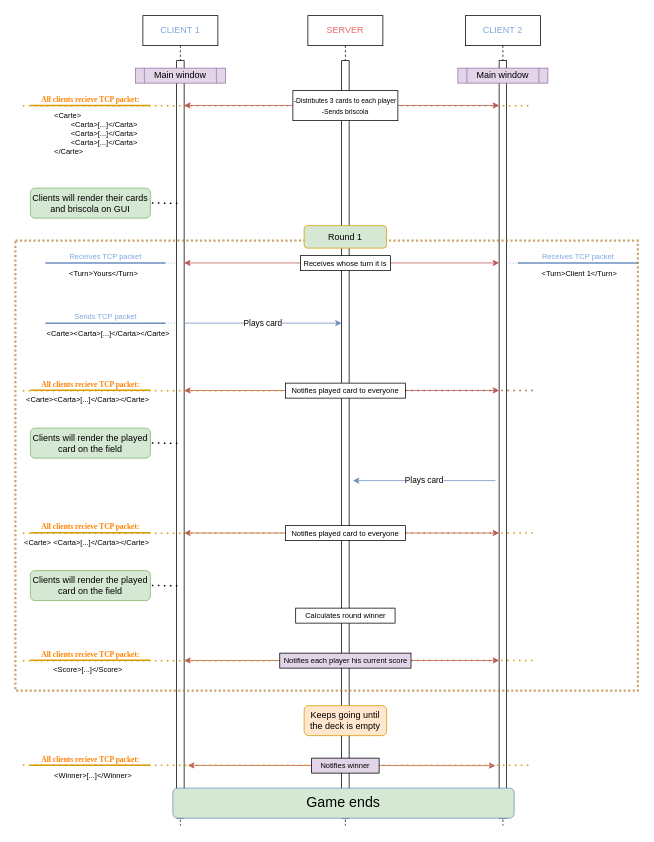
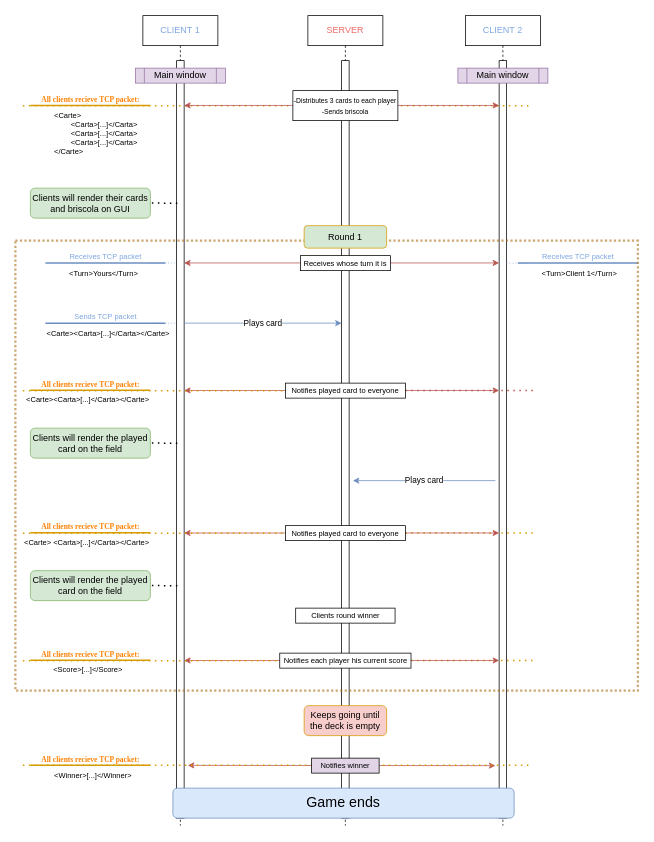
  <mxCell id="0" />
  <mxCell id="1" parent="0" />
  <mxCell id="2" value="&lt;font color=&quot;#7ea6e0&quot;&gt;CLIENT 1&lt;/font&gt;" style="shape=umlLifeline;perimeter=lifelinePerimeter;whiteSpace=wrap;html=1;container=0;dropTarget=0;collapsible=0;recursiveResize=0;outlineConnect=0;portConstraint=eastwest;newEdgeStyle={&quot;edgeStyle&quot;:&quot;elbowEdgeStyle&quot;,&quot;elbow&quot;:&quot;vertical&quot;,&quot;curved&quot;:0,&quot;rounded&quot;:0};" parent="1" vertex="1"><mxGeometry x="190" y="20" width="100" height="1080" as="geometry" /></mxCell>
  <mxCell id="3" value="" style="html=1;points=[];perimeter=orthogonalPerimeter;outlineConnect=0;targetShapes=umlLifeline;portConstraint=eastwest;newEdgeStyle={&quot;edgeStyle&quot;:&quot;elbowEdgeStyle&quot;,&quot;elbow&quot;:&quot;vertical&quot;,&quot;curved&quot;:0,&quot;rounded&quot;:0};" parent="2" vertex="1"><mxGeometry x="45" y="60" width="10" height="1010" as="geometry" /></mxCell>
  <mxCell id="4" value="&lt;font color=&quot;#ea6b66&quot;&gt;SERVER&lt;/font&gt;" style="shape=umlLifeline;perimeter=lifelinePerimeter;whiteSpace=wrap;html=1;container=0;dropTarget=0;collapsible=0;recursiveResize=0;outlineConnect=0;portConstraint=eastwest;newEdgeStyle={&quot;edgeStyle&quot;:&quot;elbowEdgeStyle&quot;,&quot;elbow&quot;:&quot;vertical&quot;,&quot;curved&quot;:0,&quot;rounded&quot;:0};" parent="1" vertex="1"><mxGeometry x="410" y="20" width="100" height="1080" as="geometry" /></mxCell>
  <mxCell id="5" value="" style="html=1;points=[];perimeter=orthogonalPerimeter;outlineConnect=0;targetShapes=umlLifeline;portConstraint=eastwest;newEdgeStyle={&quot;edgeStyle&quot;:&quot;elbowEdgeStyle&quot;,&quot;elbow&quot;:&quot;vertical&quot;,&quot;curved&quot;:0,&quot;rounded&quot;:0};" parent="4" vertex="1"><mxGeometry x="45" y="60" width="10" height="1010" as="geometry" /></mxCell>
  <mxCell id="6" value="Main window" style="shape=process;whiteSpace=wrap;html=1;backgroundOutline=1;fillColor=#e1d5e7;strokeColor=#9673a6;" parent="1" vertex="1"><mxGeometry x="180" y="90" width="120" height="20" as="geometry" /></mxCell>
  <mxCell id="7" value="&lt;font color=&quot;#7ea6e0&quot;&gt;CLIENT 2&lt;/font&gt;" style="shape=umlLifeline;perimeter=lifelinePerimeter;whiteSpace=wrap;html=1;container=0;dropTarget=0;collapsible=0;recursiveResize=0;outlineConnect=0;portConstraint=eastwest;newEdgeStyle={&quot;edgeStyle&quot;:&quot;elbowEdgeStyle&quot;,&quot;elbow&quot;:&quot;vertical&quot;,&quot;curved&quot;:0,&quot;rounded&quot;:0};" vertex="1" parent="1"><mxGeometry x="620" y="20" width="100" height="1080" as="geometry" /></mxCell>
  <mxCell id="8" value="" style="html=1;points=[];perimeter=orthogonalPerimeter;outlineConnect=0;targetShapes=umlLifeline;portConstraint=eastwest;newEdgeStyle={&quot;edgeStyle&quot;:&quot;elbowEdgeStyle&quot;,&quot;elbow&quot;:&quot;vertical&quot;,&quot;curved&quot;:0,&quot;rounded&quot;:0};" vertex="1" parent="7"><mxGeometry x="45" y="60" width="10" height="1010" as="geometry" /></mxCell>
  <mxCell id="9" value="Main window" style="shape=process;whiteSpace=wrap;html=1;backgroundOutline=1;fillColor=#e1d5e7;strokeColor=#9673a6;" vertex="1" parent="1"><mxGeometry x="610" y="90" width="120" height="20" as="geometry" /></mxCell>
  <mxCell id="10" value="" style="endArrow=none;dashed=1;html=1;dashPattern=1 3;strokeWidth=1;rounded=0;fillColor=#dae8fc;strokeColor=#6c8ebf;" edge="1" parent="1"><mxGeometry width="50" height="50" relative="1" as="geometry"><mxPoint x="200" y="350" as="sourcePoint" /><mxPoint x="235" y="349.75" as="targetPoint" /></mxGeometry></mxCell>
  <mxCell id="11" value="&lt;font color=&quot;#7ea6e0&quot;&gt;Receives TCP packet&lt;/font&gt;" style="verticalAlign=bottom;html=1;endArrow=none;edgeStyle=none;labelBackgroundColor=none;fontSize=10;strokeWidth=2;rounded=0;fillColor=#dae8fc;strokeColor=#6c8ebf;" edge="1" parent="1"><mxGeometry relative="1" as="geometry"><mxPoint x="60" y="349.76" as="sourcePoint" /><mxPoint x="220" y="349.76" as="targetPoint" /></mxGeometry></mxCell>
  <mxCell id="12" value="&amp;lt;Turn&amp;gt;Yours&amp;lt;/Turn&amp;gt;" style="resizable=0;html=1;align=left;verticalAlign=top;labelBackgroundColor=none;fontSize=10;" connectable="0" vertex="1" parent="11"><mxGeometry x="-1" relative="1" as="geometry"><mxPoint x="30" y="1" as="offset" /></mxGeometry></mxCell>
  <mxCell id="13" value="" style="endArrow=classic;startArrow=classic;html=1;rounded=0;fillColor=#f8cecc;strokeColor=#b85450;" edge="1" parent="1"><mxGeometry width="50" height="50" relative="1" as="geometry"><mxPoint x="245" y="349.76" as="sourcePoint" /><mxPoint x="665" y="349.76" as="targetPoint" /></mxGeometry></mxCell>
  <mxCell id="14" value="&lt;font style=&quot;font-size: 10px;&quot;&gt;Receives whose turn it is&lt;/font&gt;" style="rounded=0;whiteSpace=wrap;html=1;" vertex="1" parent="1"><mxGeometry x="400" y="340" width="120" height="20" as="geometry" /></mxCell>
  <mxCell id="15" value="" style="endArrow=none;dashed=1;html=1;dashPattern=1 3;strokeWidth=2;rounded=0;fillColor=#ffe6cc;strokeColor=#d79b00;" edge="1" parent="1"><mxGeometry width="50" height="50" relative="1" as="geometry"><mxPoint x="30" y="140" as="sourcePoint" /><mxPoint x="710" y="140" as="targetPoint" /></mxGeometry></mxCell>
  <mxCell id="16" value="&lt;font color=&quot;#ff8000&quot; face=&quot;Verdana&quot;&gt;&lt;b style=&quot;&quot;&gt;All clients recieve TCP packet:&lt;/b&gt;&lt;/font&gt;" style="verticalAlign=bottom;html=1;endArrow=none;edgeStyle=none;labelBackgroundColor=none;fontSize=10;strokeWidth=2;rounded=0;fillColor=#ffe6cc;strokeColor=#d79b00;" edge="1" parent="1"><mxGeometry relative="1" as="geometry"><mxPoint x="40" y="139.83" as="sourcePoint" /><mxPoint x="200" y="139.83" as="targetPoint" /><mxPoint as="offset" /></mxGeometry></mxCell>
  <mxCell id="17" value="&amp;lt;Carte&amp;gt;&lt;br&gt;&lt;span style=&quot;white-space: pre;&quot;&gt;&#09;&lt;/span&gt;&amp;lt;Carta&amp;gt;[...]&amp;lt;/Carta&amp;gt;&lt;br&gt;&lt;span style=&quot;white-space: pre;&quot;&gt;&#09;&lt;/span&gt;&amp;lt;Carta&amp;gt;[...]&amp;lt;/Carta&amp;gt;&lt;br&gt;&lt;span style=&quot;white-space: pre;&quot;&gt;&#09;&lt;/span&gt;&amp;lt;Carta&amp;gt;[...]&amp;lt;/Carta&amp;gt;&lt;br&gt;&amp;lt;/Carte&amp;gt;" style="resizable=0;html=1;align=left;verticalAlign=top;labelBackgroundColor=none;fontSize=10;" connectable="0" vertex="1" parent="16"><mxGeometry x="-1" relative="1" as="geometry"><mxPoint x="30" y="1" as="offset" /></mxGeometry></mxCell>
  <mxCell id="18" value="" style="endArrow=classic;startArrow=classic;html=1;rounded=0;fillColor=#f8cecc;strokeColor=#b85450;" edge="1" parent="1"><mxGeometry width="50" height="50" relative="1" as="geometry"><mxPoint x="245" y="139.76" as="sourcePoint" /><mxPoint x="665" y="139.76" as="targetPoint" /></mxGeometry></mxCell>
  <mxCell id="19" value="&lt;font style=&quot;font-size: 9px;&quot;&gt;-Distributes 3 cards to each player&lt;br&gt;-Sends briscola&lt;br&gt;&lt;/font&gt;" style="rounded=0;whiteSpace=wrap;html=1;" vertex="1" parent="1"><mxGeometry x="390" y="120" width="140" height="40" as="geometry" /></mxCell>
  <mxCell id="20" value="" style="endArrow=none;dashed=1;html=1;dashPattern=1 3;strokeWidth=1;rounded=0;fillColor=#dae8fc;strokeColor=#6c8ebf;" edge="1" parent="1"><mxGeometry width="50" height="50" relative="1" as="geometry"><mxPoint x="675" y="350" as="sourcePoint" /><mxPoint x="700" y="350" as="targetPoint" /></mxGeometry></mxCell>
  <mxCell id="21" value="&lt;font color=&quot;#7ea6e0&quot;&gt;Receives TCP packet&lt;/font&gt;" style="verticalAlign=bottom;html=1;endArrow=none;edgeStyle=none;labelBackgroundColor=none;fontSize=10;strokeWidth=2;rounded=0;fillColor=#dae8fc;strokeColor=#6c8ebf;" edge="1" parent="1"><mxGeometry relative="1" as="geometry"><mxPoint x="690" y="349.8" as="sourcePoint" /><mxPoint x="850" y="349.8" as="targetPoint" /></mxGeometry></mxCell>
  <mxCell id="22" value="&amp;lt;Turn&amp;gt;Client 1&amp;lt;/Turn&amp;gt;" style="resizable=0;html=1;align=left;verticalAlign=top;labelBackgroundColor=none;fontSize=10;" connectable="0" vertex="1" parent="21"><mxGeometry x="-1" relative="1" as="geometry"><mxPoint x="30" y="1" as="offset" /></mxGeometry></mxCell>
  <mxCell id="23" value="" style="endArrow=none;dashed=1;html=1;dashPattern=1 3;strokeWidth=2;rounded=0;" edge="1" parent="1"><mxGeometry width="50" height="50" relative="1" as="geometry"><mxPoint x="170" y="269.71" as="sourcePoint" /><mxPoint x="237.5" y="270.13" as="targetPoint" /></mxGeometry></mxCell>
  <mxCell id="24" value="Plays card" style="endArrow=classic;html=1;rounded=0;fillColor=#dae8fc;strokeColor=#6c8ebf;" edge="1" parent="1"><mxGeometry width="50" height="50" relative="1" as="geometry"><mxPoint x="245" y="430" as="sourcePoint" /><mxPoint x="455" y="430" as="targetPoint" /></mxGeometry></mxCell>
  <mxCell id="25" value="" style="endArrow=none;dashed=1;html=1;dashPattern=1 3;strokeWidth=1;rounded=0;fillColor=#dae8fc;strokeColor=#6c8ebf;" edge="1" parent="1"><mxGeometry width="50" height="50" relative="1" as="geometry"><mxPoint x="200" y="430.25" as="sourcePoint" /><mxPoint x="235" y="430" as="targetPoint" /></mxGeometry></mxCell>
  <mxCell id="26" value="&lt;font color=&quot;#7ea6e0&quot;&gt;Sends TCP packet&lt;/font&gt;" style="verticalAlign=bottom;html=1;endArrow=none;edgeStyle=none;labelBackgroundColor=none;fontSize=10;strokeWidth=2;rounded=0;fillColor=#dae8fc;strokeColor=#6c8ebf;" edge="1" parent="1"><mxGeometry relative="1" as="geometry"><mxPoint x="60" y="430.01" as="sourcePoint" /><mxPoint x="220" y="430.01" as="targetPoint" /></mxGeometry></mxCell>
  <mxCell id="27" value="&amp;lt;Carte&amp;gt;&amp;lt;Carta&amp;gt;[...]&amp;lt;/Carta&amp;gt;&amp;lt;/Carte&amp;gt;" style="resizable=0;html=1;align=left;verticalAlign=top;labelBackgroundColor=none;fontSize=10;" connectable="0" vertex="1" parent="26"><mxGeometry x="-1" relative="1" as="geometry"><mxPoint y="1" as="offset" /></mxGeometry></mxCell>
  <mxCell id="28" value="" style="endArrow=none;dashed=1;html=1;dashPattern=1 3;strokeWidth=2;rounded=0;fillColor=#f8cecc;strokeColor=#b85450;" edge="1" parent="1" source="36"><mxGeometry width="50" height="50" relative="1" as="geometry"><mxPoint x="20" y="519.8" as="sourcePoint" /><mxPoint x="710" y="519.8" as="targetPoint" /></mxGeometry></mxCell>
  <mxCell id="29" value="" style="endArrow=classic;startArrow=classic;html=1;rounded=0;fillColor=#f8cecc;strokeColor=#b85450;" edge="1" parent="1"><mxGeometry width="50" height="50" relative="1" as="geometry"><mxPoint x="245" y="519.8" as="sourcePoint" /><mxPoint x="665" y="519.8" as="targetPoint" /></mxGeometry></mxCell>
  <mxCell id="30" value="" style="endArrow=none;dashed=1;html=1;dashPattern=1 3;strokeWidth=2;rounded=0;fillColor=#ffe6cc;strokeColor=#d79b00;" edge="1" parent="1" target="36"><mxGeometry width="50" height="50" relative="1" as="geometry"><mxPoint x="30" y="520" as="sourcePoint" /><mxPoint x="710" y="519.8" as="targetPoint" /></mxGeometry></mxCell>
  <mxCell id="31" value="&lt;font color=&quot;#ff8000&quot; face=&quot;Verdana&quot;&gt;&lt;b style=&quot;&quot;&gt;All clients recieve TCP packet:&lt;/b&gt;&lt;/font&gt;" style="verticalAlign=bottom;html=1;endArrow=none;edgeStyle=none;labelBackgroundColor=none;fontSize=10;strokeWidth=2;rounded=0;fillColor=#ffe6cc;strokeColor=#d79b00;" edge="1" parent="1"><mxGeometry relative="1" as="geometry"><mxPoint x="40" y="519.63" as="sourcePoint" /><mxPoint x="200" y="519.63" as="targetPoint" /><mxPoint as="offset" /></mxGeometry></mxCell>
  <mxCell id="32" value="&amp;nbsp;&amp;lt;Carte&amp;gt;&amp;lt;Carta&amp;gt;[...]&amp;lt;/Carta&amp;gt;&amp;lt;/Carte&amp;gt;" style="resizable=0;html=1;align=left;verticalAlign=top;labelBackgroundColor=none;fontSize=10;" connectable="0" vertex="1" parent="31"><mxGeometry x="-1" relative="1" as="geometry"><mxPoint x="-10" as="offset" /></mxGeometry></mxCell>
  <mxCell id="33" value="Clients will render their cards and briscola on GUI" style="rounded=1;whiteSpace=wrap;html=1;fillColor=#d5e8d4;strokeColor=#82b366;" vertex="1" parent="1"><mxGeometry x="40" y="250" width="160" height="40" as="geometry" /></mxCell>
  <mxCell id="34" value="" style="endArrow=none;dashed=1;html=1;dashPattern=1 3;strokeWidth=2;rounded=0;" edge="1" parent="1"><mxGeometry width="50" height="50" relative="1" as="geometry"><mxPoint x="170" y="589.71" as="sourcePoint" /><mxPoint x="237.5" y="590.13" as="targetPoint" /></mxGeometry></mxCell>
  <mxCell id="35" value="Clients will render the played&lt;br&gt;card on the field" style="rounded=1;whiteSpace=wrap;html=1;fillColor=#d5e8d4;strokeColor=#82b366;" vertex="1" parent="1"><mxGeometry x="40" y="570" width="160" height="40" as="geometry" /></mxCell>
  <mxCell id="36" value="&lt;font style=&quot;font-size: 10px;&quot;&gt;Notifies played card to everyone&lt;/font&gt;" style="rounded=0;whiteSpace=wrap;html=1;" vertex="1" parent="1"><mxGeometry x="380" y="510" width="160" height="20" as="geometry" /></mxCell>
  <mxCell id="37" value="" style="rounded=0;whiteSpace=wrap;html=1;12;fillColor=none;strokeColor=#A86E18;strokeWidth=3;opacity=60;dashed=1;dashPattern=1 1;" vertex="1" parent="1"><mxGeometry x="20" y="320" width="830" height="600" as="geometry" /></mxCell>
  <mxCell id="38" value="Plays card" style="endArrow=classic;html=1;rounded=0;fillColor=#dae8fc;strokeColor=#6c8ebf;" edge="1" parent="1"><mxGeometry width="50" height="50" relative="1" as="geometry"><mxPoint x="660" y="640" as="sourcePoint" /><mxPoint x="470" y="640" as="targetPoint" /></mxGeometry></mxCell>
  <mxCell id="39" value="" style="endArrow=none;dashed=1;html=1;dashPattern=1 3;strokeWidth=2;rounded=0;fillColor=#ffe6cc;strokeColor=#d79b00;" edge="1" parent="1" source="46"><mxGeometry width="50" height="50" relative="1" as="geometry"><mxPoint x="20" y="709.8" as="sourcePoint" /><mxPoint x="710" y="709.8" as="targetPoint" /></mxGeometry></mxCell>
  <mxCell id="40" value="" style="endArrow=classic;startArrow=classic;html=1;rounded=0;fillColor=#f8cecc;strokeColor=#b85450;" edge="1" parent="1"><mxGeometry width="50" height="50" relative="1" as="geometry"><mxPoint x="245" y="709.8" as="sourcePoint" /><mxPoint x="665" y="709.8" as="targetPoint" /></mxGeometry></mxCell>
  <mxCell id="41" value="" style="endArrow=none;dashed=1;html=1;dashPattern=1 3;strokeWidth=2;rounded=0;fillColor=#ffe6cc;strokeColor=#d79b00;" edge="1" parent="1" target="46"><mxGeometry width="50" height="50" relative="1" as="geometry"><mxPoint x="30" y="710" as="sourcePoint" /><mxPoint x="710" y="709.8" as="targetPoint" /></mxGeometry></mxCell>
  <mxCell id="42" value="&lt;font color=&quot;#ff8000&quot; face=&quot;Verdana&quot;&gt;&lt;b style=&quot;&quot;&gt;All clients recieve TCP packet:&lt;/b&gt;&lt;/font&gt;" style="verticalAlign=bottom;html=1;endArrow=none;edgeStyle=none;labelBackgroundColor=none;fontSize=10;strokeWidth=2;rounded=0;fillColor=#ffe6cc;strokeColor=#d79b00;" edge="1" parent="1"><mxGeometry relative="1" as="geometry"><mxPoint x="40" y="709.63" as="sourcePoint" /><mxPoint x="200" y="709.63" as="targetPoint" /><mxPoint as="offset" /></mxGeometry></mxCell>
  <mxCell id="43" value="&amp;lt;Carte&amp;gt;&#09;&amp;lt;Carta&amp;gt;[...]&amp;lt;/Carta&amp;gt;&amp;lt;/Carte&amp;gt;" style="resizable=0;html=1;align=left;verticalAlign=top;labelBackgroundColor=none;fontSize=10;" connectable="0" vertex="1" parent="42"><mxGeometry x="-1" relative="1" as="geometry"><mxPoint x="-10" as="offset" /></mxGeometry></mxCell>
  <mxCell id="44" value="" style="endArrow=none;dashed=1;html=1;dashPattern=1 3;strokeWidth=2;rounded=0;" edge="1" parent="1"><mxGeometry width="50" height="50" relative="1" as="geometry"><mxPoint x="170" y="779.71" as="sourcePoint" /><mxPoint x="237.5" y="780.13" as="targetPoint" /></mxGeometry></mxCell>
  <mxCell id="45" value="Clients will render the played&lt;br&gt;card on the field" style="rounded=1;whiteSpace=wrap;html=1;fillColor=#d5e8d4;strokeColor=#82b366;" vertex="1" parent="1"><mxGeometry x="40" y="760" width="160" height="40" as="geometry" /></mxCell>
  <mxCell id="46" value="&lt;font style=&quot;font-size: 10px;&quot;&gt;Notifies played card to everyone&lt;/font&gt;" style="rounded=0;whiteSpace=wrap;html=1;" vertex="1" parent="1"><mxGeometry x="380" y="700" width="160" height="20" as="geometry" /></mxCell>
  <mxCell id="47" value="" style="endArrow=none;dashed=1;html=1;dashPattern=1 3;strokeWidth=2;rounded=0;fillColor=#ffe6cc;strokeColor=#d79b00;" edge="1" parent="1" source="52"><mxGeometry width="50" height="50" relative="1" as="geometry"><mxPoint x="20" y="879.8" as="sourcePoint" /><mxPoint x="710" y="879.8" as="targetPoint" /></mxGeometry></mxCell>
  <mxCell id="48" value="" style="endArrow=classic;startArrow=classic;html=1;rounded=0;fillColor=#f8cecc;strokeColor=#b85450;" edge="1" parent="1"><mxGeometry width="50" height="50" relative="1" as="geometry"><mxPoint x="245" y="879.8" as="sourcePoint" /><mxPoint x="665" y="879.8" as="targetPoint" /></mxGeometry></mxCell>
  <mxCell id="49" value="" style="endArrow=none;dashed=1;html=1;dashPattern=1 3;strokeWidth=2;rounded=0;fillColor=#ffe6cc;strokeColor=#d79b00;" edge="1" parent="1" target="52"><mxGeometry width="50" height="50" relative="1" as="geometry"><mxPoint x="30" y="880" as="sourcePoint" /><mxPoint x="710" y="879.8" as="targetPoint" /></mxGeometry></mxCell>
  <mxCell id="50" value="&lt;font color=&quot;#ff8000&quot; face=&quot;Verdana&quot;&gt;&lt;b style=&quot;&quot;&gt;All clients recieve TCP packet:&lt;/b&gt;&lt;/font&gt;" style="verticalAlign=bottom;html=1;endArrow=none;edgeStyle=none;labelBackgroundColor=none;fontSize=10;strokeWidth=2;rounded=0;fillColor=#ffe6cc;strokeColor=#d79b00;" edge="1" parent="1"><mxGeometry relative="1" as="geometry"><mxPoint x="40" y="879.63" as="sourcePoint" /><mxPoint x="200" y="879.63" as="targetPoint" /><mxPoint as="offset" /></mxGeometry></mxCell>
  <mxCell id="51" value="&amp;nbsp;&lt;span style=&quot;white-space: pre;&quot;&gt;&#09;&lt;/span&gt;&amp;nbsp; &amp;nbsp; &amp;nbsp; &amp;lt;Score&amp;gt;[...]&amp;lt;/Score&amp;gt;" style="resizable=0;html=1;align=left;verticalAlign=top;labelBackgroundColor=none;fontSize=10;" connectable="0" vertex="1" parent="50"><mxGeometry x="-1" relative="1" as="geometry"><mxPoint x="-10" as="offset" /></mxGeometry></mxCell>
- <mxCell id="52" value="&lt;span style=&quot;font-size: 10px;&quot;&gt;Notifies each player his current score&lt;/span&gt;" style="rounded=0;whiteSpace=wrap;html=1;fillColor=#e1d5e7;" vertex="1" parent="1"><mxGeometry x="372.5" y="870" width="175" height="20" as="geometry" /></mxCell>
- <mxCell id="53" value="&lt;span style=&quot;font-size: 10px;&quot;&gt;Calculates round winner&lt;/span&gt;" style="rounded=0;whiteSpace=wrap;html=1;" vertex="1" parent="1"><mxGeometry x="393.75" y="810" width="132.5" height="20" as="geometry" /></mxCell>
+ <mxCell id="52" value="&lt;span style=&quot;font-size: 10px;&quot;&gt;Notifies each player his current score&lt;/span&gt;" style="rounded=0;whiteSpace=wrap;html=1;" vertex="1" parent="1"><mxGeometry x="372.5" y="870" width="175" height="20" as="geometry" /></mxCell>
+ <mxCell id="53" value="&lt;span style=&quot;font-size: 10px;&quot;&gt;Clients round winner&lt;/span&gt;" style="rounded=0;whiteSpace=wrap;html=1;" vertex="1" parent="1"><mxGeometry x="393.75" y="810" width="132.5" height="20" as="geometry" /></mxCell>
  <mxCell id="54" value="Round 1" style="rounded=1;whiteSpace=wrap;html=1;fillColor=#d5e8d4;strokeColor=#d79b00;" vertex="1" parent="1"><mxGeometry x="405" y="300" width="110" height="30" as="geometry" /></mxCell>
- <mxCell id="55" value="Keeps going until the deck is empty" style="rounded=1;whiteSpace=wrap;html=1;fillColor=#ffe6cc;strokeColor=#d79b00;" vertex="1" parent="1"><mxGeometry x="405" y="940" width="110" height="40" as="geometry" /></mxCell>
+ <mxCell id="55" value="Keeps going until the deck is empty" style="rounded=1;whiteSpace=wrap;html=1;fillColor=#f8cecc;strokeColor=#d79b00;" vertex="1" parent="1"><mxGeometry x="405" y="940" width="110" height="40" as="geometry" /></mxCell>
  <mxCell id="56" value="" style="endArrow=classic;startArrow=classic;html=1;rounded=0;fillColor=#f8cecc;strokeColor=#b85450;" edge="1" parent="1"><mxGeometry width="50" height="50" relative="1" as="geometry"><mxPoint x="250" y="1019.7" as="sourcePoint" /><mxPoint x="660" y="1020" as="targetPoint" /></mxGeometry></mxCell>
  <mxCell id="57" value="" style="endArrow=none;dashed=1;html=1;dashPattern=1 3;strokeWidth=2;rounded=0;fillColor=#ffe6cc;strokeColor=#d79b00;" edge="1" parent="1"><mxGeometry width="50" height="50" relative="1" as="geometry"><mxPoint x="30" y="1019.57" as="sourcePoint" /><mxPoint x="710" y="1019.57" as="targetPoint" /></mxGeometry></mxCell>
  <mxCell id="58" value="&lt;font style=&quot;&quot;&gt;&lt;font style=&quot;font-size: 10px;&quot;&gt;Notifies winner&lt;/font&gt;&lt;br&gt;&lt;/font&gt;" style="rounded=0;whiteSpace=wrap;html=1;fillColor=#e1d5e7;" vertex="1" parent="1"><mxGeometry x="415" y="1010" width="90" height="20" as="geometry" /></mxCell>
  <mxCell id="59" value="&lt;font color=&quot;#ff8000&quot; face=&quot;Verdana&quot;&gt;&lt;b style=&quot;&quot;&gt;All clients recieve TCP packet:&lt;/b&gt;&lt;/font&gt;" style="verticalAlign=bottom;html=1;endArrow=none;edgeStyle=none;labelBackgroundColor=none;fontSize=10;strokeWidth=2;rounded=0;fillColor=#ffe6cc;strokeColor=#d79b00;" edge="1" parent="1"><mxGeometry relative="1" as="geometry"><mxPoint x="40" y="1019.57" as="sourcePoint" /><mxPoint x="200" y="1019.57" as="targetPoint" /><mxPoint as="offset" /></mxGeometry></mxCell>
  <mxCell id="60" value="&amp;lt;Winner&amp;gt;[...]&amp;lt;/Winner&amp;gt;" style="resizable=0;html=1;align=left;verticalAlign=top;labelBackgroundColor=none;fontSize=10;" connectable="0" vertex="1" parent="59"><mxGeometry x="-1" relative="1" as="geometry"><mxPoint x="30" y="1" as="offset" /></mxGeometry></mxCell>
- <mxCell id="61" value="&lt;font style=&quot;font-size: 19px;&quot;&gt;Game ends&lt;/font&gt;" style="rounded=1;whiteSpace=wrap;html=1;fillColor=#d5e8d4;strokeColor=#6c8ebf;" vertex="1" parent="1"><mxGeometry x="230" y="1050" width="455" height="40" as="geometry" /></mxCell>
+ <mxCell id="61" value="&lt;font style=&quot;font-size: 19px;&quot;&gt;Game ends&lt;/font&gt;" style="rounded=1;whiteSpace=wrap;html=1;fillColor=#dae8fc;strokeColor=#6c8ebf;" vertex="1" parent="1"><mxGeometry x="230" y="1050" width="455" height="40" as="geometry" /></mxCell>
